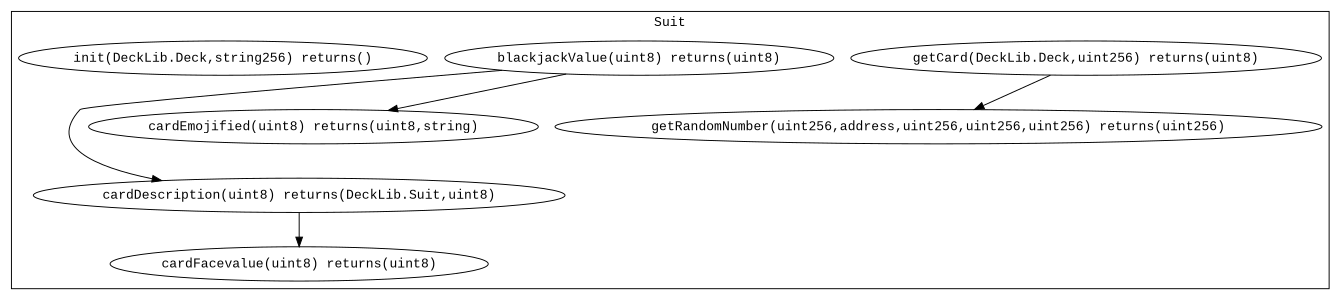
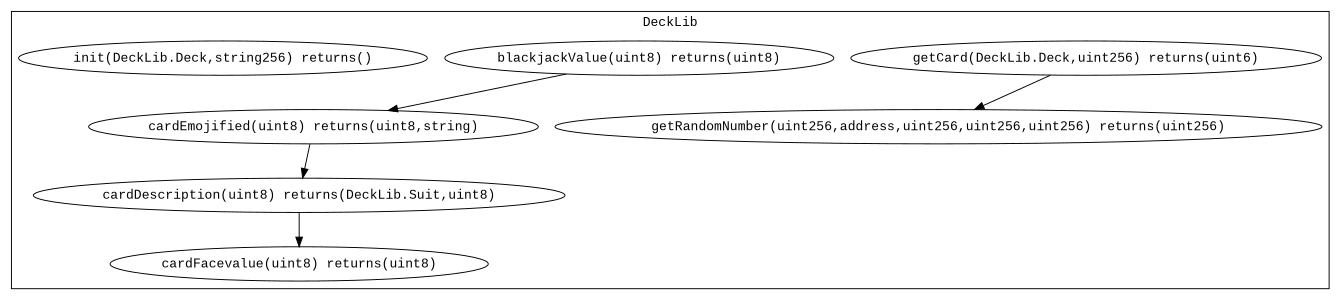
  strict digraph {
    fontname="Liberation Mono"
    node [fontname="Liberation Mono"]
    edge [fontname="Liberation Mono"]
-   n1 [label="getCard(DeckLib.Deck,uint256) returns(uint8)"]
+   n1 [label="getCard(DeckLib.Deck,uint256) returns(uint6)"]
    n2 [label="getRandomNumber(uint256,address,uint256,uint256,uint256) returns(uint256)"]
    n3 [label="cardFacevalue(uint8) returns(uint8)"]
    n4 [label="cardDescription(uint8) returns(DeckLib.Suit,uint8)"]
    n5 [label="cardEmojified(uint8) returns(uint8,string)"]
    n6 [label="blackjackValue(uint8) returns(uint8)"]
    n7 [label="init(DeckLib.Deck,string256) returns()"]
    subgraph cluster_1 {
-     label=Suit
+     label=DeckLib
      n1
      n2
      n3
      n4
      n5
      n6
      n7
    }
    subgraph cluster_2 {
      label="[Solidity]"
    }
    n1 -> n2
    n4 -> n3
-   n6 -> n4
+   n5 -> n4
    n6 -> n5
  }
